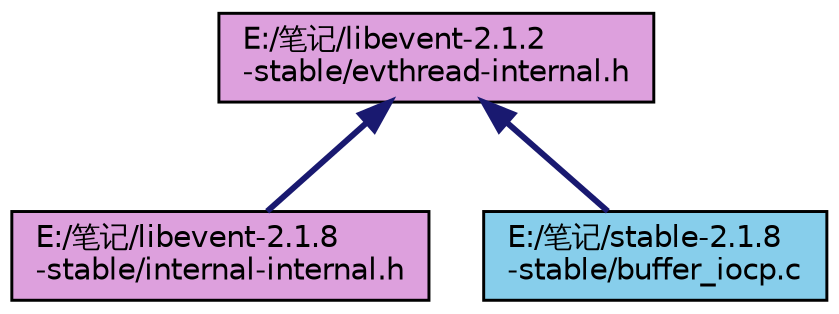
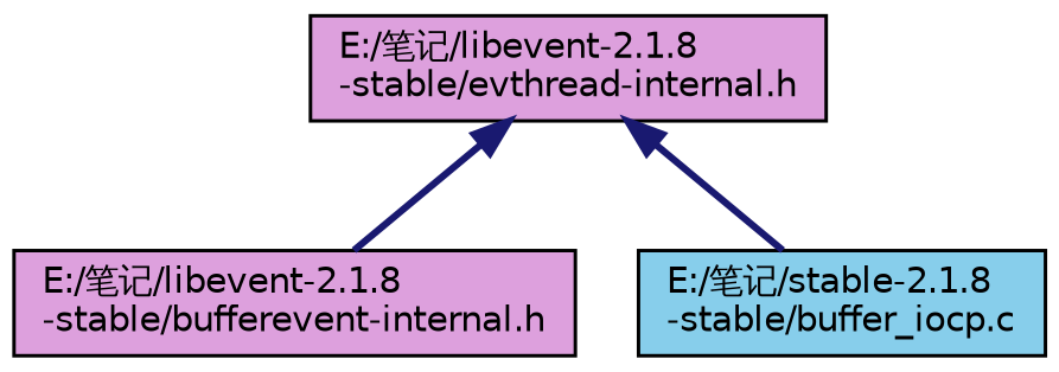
  digraph {
    node [color=black fillcolor=plum fontname=Helvetica fontsize=10 shape=record style=filled]
    edge [color=midnightblue dir=back fontname=Helvetica fontsize=10 labelfontname=Helvetica labelfontsize=10 style=bold]
-   n1 [height=0.2 label="E:/笔记/libevent-2.1.2\l-stable/evthread-internal.h" width=0.4]
-   n2 [height=0.2 label="E:/笔记/libevent-2.1.8\l-stable/internal-internal.h" width=0.4]
+   n1 [height=0.2 label="E:/笔记/libevent-2.1.8\l-stable/evthread-internal.h" width=0.4]
+   n2 [height=0.2 label="E:/笔记/libevent-2.1.8\l-stable/bufferevent-internal.h" width=0.4]
    n3 [fillcolor=skyblue height=0.2 label="E:/笔记/stable-2.1.8\l-stable/buffer_iocp.c" width=0.4]
    n1 -> n2
    n1 -> n3
  }
